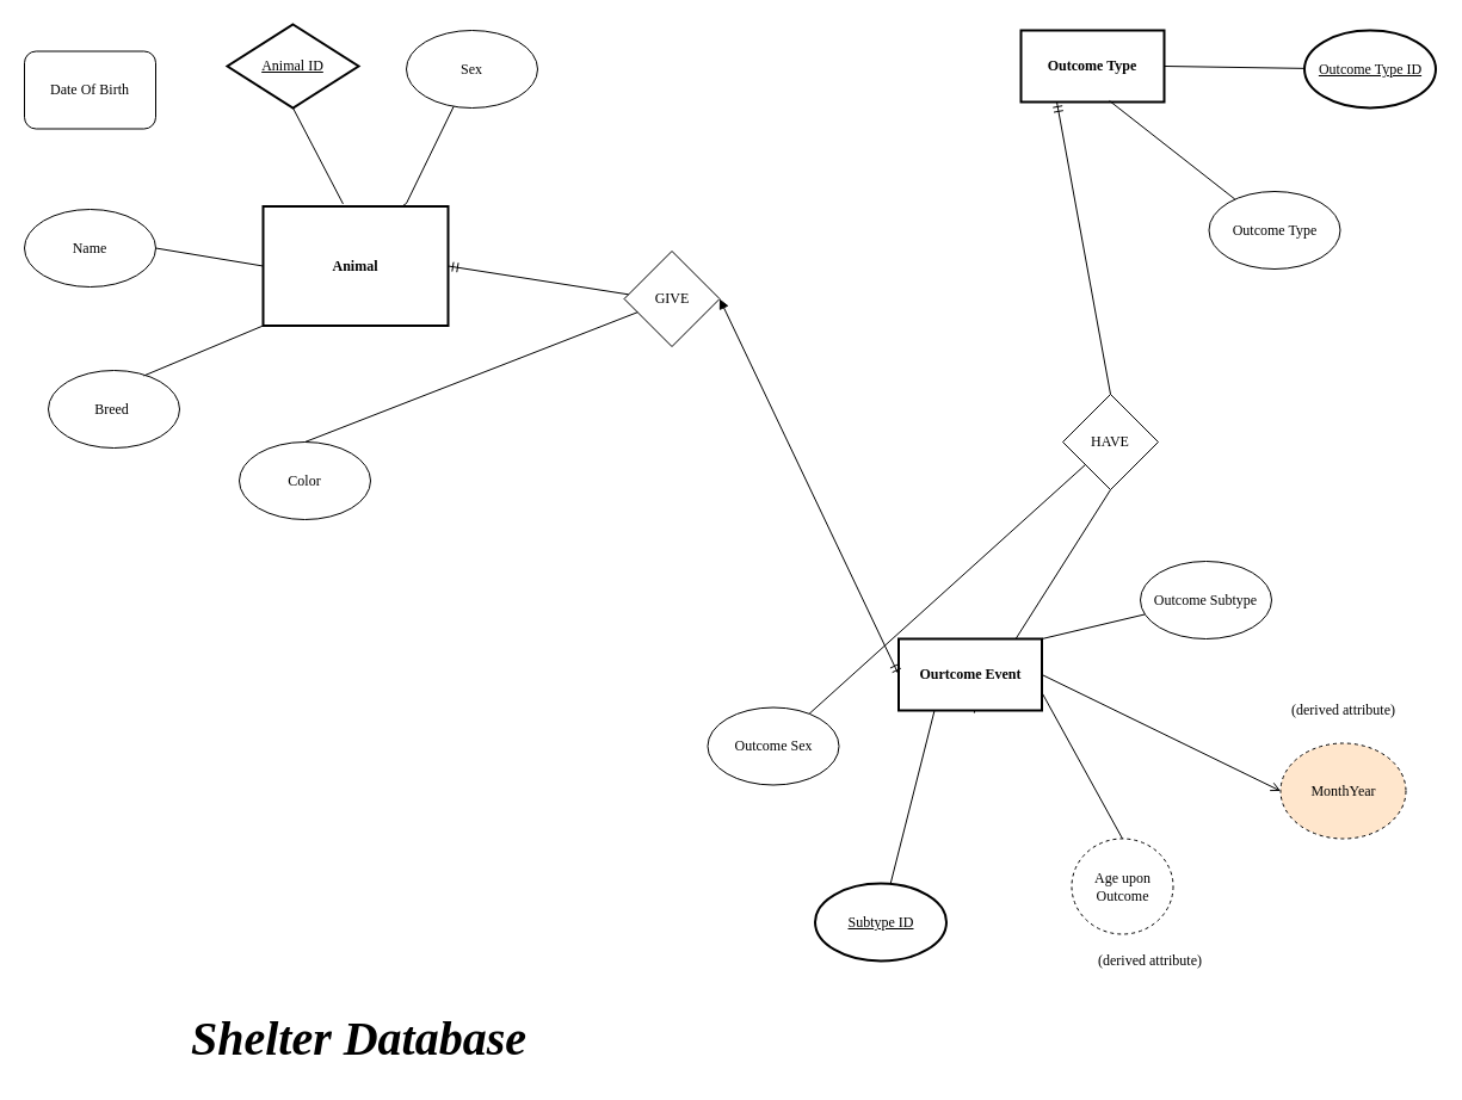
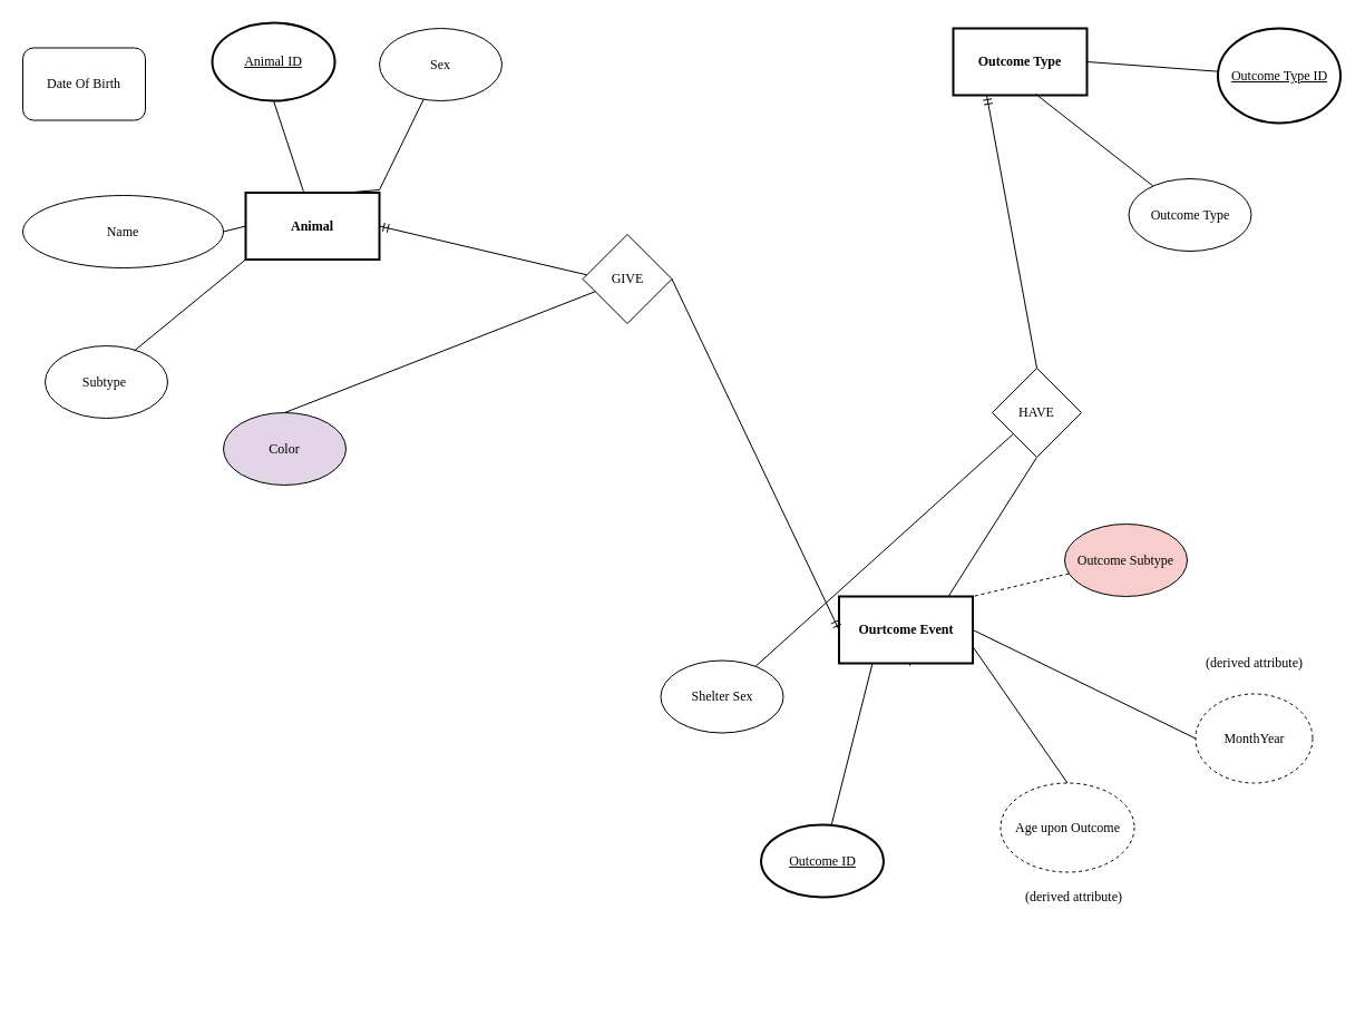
  <mxCell id="0" />
  <mxCell id="1" parent="0" />
  <mxCell id="2" value="" style="endArrow=none;html=1;rounded=0;exitX=0.5;exitY=1;exitDx=0;exitDy=0;entryX=0.5;entryY=1;entryDx=0;entryDy=0;startArrow=ERoneToMany;startFill=0;fontFamily=poppins;fontSource=https%3A%2F%2Ffonts.googleapis.com%2Fcss%3Ffamily%3Dpoppins;fontStyle=0" parent="1" source="6" target="8" edge="1"><mxGeometry width="50" height="50" relative="1" as="geometry"><mxPoint x="98.5" y="185" as="sourcePoint" /><mxPoint x="99" y="105" as="targetPoint" /></mxGeometry></mxCell>
- <mxCell id="3" value="&lt;span style=&quot;font-size: 40px;&quot;&gt;&lt;i&gt;Shelter Database&lt;/i&gt;&lt;/span&gt;" style="text;html=1;align=center;verticalAlign=middle;resizable=0;points=[];autosize=1;strokeColor=none;fillColor=none;fontFamily=poppins;fontSource=https%3A%2F%2Ffonts.googleapis.com%2Fcss%3Ffamily%3Dpoppins;fontStyle=1" parent="1" vertex="1"><mxGeometry x="110" y="840" width="380" height="60" as="geometry" /></mxCell>
- <mxCell id="4" value="Animal" style="rounded=0;whiteSpace=wrap;html=1;fontFamily=poppins;fontSource=https%3A%2F%2Ffonts.googleapis.com%2Fcss%3Ffamily%3Dpoppins;fontStyle=1;strokeWidth=2;" parent="1" vertex="1"><mxGeometry x="220" y="172.5" width="155" height="100" as="geometry" /></mxCell>
+ <mxCell id="4" value="Animal" style="rounded=0;whiteSpace=wrap;html=1;fontFamily=poppins;fontSource=https%3A%2F%2Ffonts.googleapis.com%2Fcss%3Ffamily%3Dpoppins;fontStyle=1;strokeWidth=2;" parent="1" vertex="1"><mxGeometry x="220" y="172.5" width="120" height="60" as="geometry" /></mxCell>
  <mxCell id="5" value="GIVE" style="rhombus;whiteSpace=wrap;html=1;fontFamily=poppins;fontSource=https%3A%2F%2Ffonts.googleapis.com%2Fcss%3Ffamily%3Dpoppins;fontStyle=0" parent="1" vertex="1"><mxGeometry x="522.5" y="210" width="80" height="80" as="geometry" /></mxCell>
  <mxCell id="6" value="Ourtcome Event" style="rounded=0;whiteSpace=wrap;html=1;fontFamily=poppins;fontSource=https%3A%2F%2Ffonts.googleapis.com%2Fcss%3Ffamily%3Dpoppins;fontStyle=1;strokeWidth=2;" parent="1" vertex="1"><mxGeometry x="752.5" y="535" width="120" height="60" as="geometry" /></mxCell>
  <mxCell id="7" value="Outcome Type" style="rounded=0;whiteSpace=wrap;html=1;fontFamily=poppins;fontSource=https%3A%2F%2Ffonts.googleapis.com%2Fcss%3Ffamily%3Dpoppins;fontStyle=1;strokeWidth=2;" parent="1" vertex="1"><mxGeometry x="855" y="25" width="120" height="60" as="geometry" /></mxCell>
  <mxCell id="8" value="HAVE" style="rhombus;whiteSpace=wrap;html=1;fontFamily=poppins;fontSource=https%3A%2F%2Ffonts.googleapis.com%2Fcss%3Ffamily%3Dpoppins;fontStyle=0" parent="1" vertex="1"><mxGeometry x="890" y="330" width="80" height="80" as="geometry" /></mxCell>
  <mxCell id="9" value="" style="endArrow=none;html=1;rounded=0;exitX=1;exitY=0.5;exitDx=0;exitDy=0;startArrow=ERmandOne;startFill=0;entryX=0.046;entryY=0.454;entryDx=0;entryDy=0;entryPerimeter=0;fontFamily=poppins;fontSource=https%3A%2F%2Ffonts.googleapis.com%2Fcss%3Ffamily%3Dpoppins;fontStyle=0" parent="1" source="4" target="5" edge="1"><mxGeometry width="50" height="50" relative="1" as="geometry"><mxPoint x="490" y="222.5" as="sourcePoint" /><mxPoint x="430" y="203" as="targetPoint" /></mxGeometry></mxCell>
- <mxCell id="10" value="" style="endArrow=block;html=1;rounded=0;exitX=0;exitY=0.5;exitDx=0;exitDy=0;startArrow=ERmandOne;startFill=0;entryX=1;entryY=0.5;entryDx=0;entryDy=0;fontFamily=poppins;fontSource=https%3A%2F%2Ffonts.googleapis.com%2Fcss%3Ffamily%3Dpoppins;fontStyle=0;" parent="1" source="6" target="5" edge="1"><mxGeometry width="50" height="50" relative="1" as="geometry"><mxPoint x="637.5" y="285" as="sourcePoint" /><mxPoint x="747.5" y="285" as="targetPoint" /></mxGeometry></mxCell>
+ <mxCell id="10" value="" style="endArrow=none;html=1;rounded=0;exitX=0;exitY=0.5;exitDx=0;exitDy=0;startArrow=ERmandOne;startFill=0;entryX=1;entryY=0.5;entryDx=0;entryDy=0;fontFamily=poppins;fontSource=https%3A%2F%2Ffonts.googleapis.com%2Fcss%3Ffamily%3Dpoppins;fontStyle=0" parent="1" source="6" target="5" edge="1"><mxGeometry width="50" height="50" relative="1" as="geometry"><mxPoint x="637.5" y="285" as="sourcePoint" /><mxPoint x="747.5" y="285" as="targetPoint" /></mxGeometry></mxCell>
  <mxCell id="11" value="" style="endArrow=none;html=1;rounded=0;exitX=0.25;exitY=1;exitDx=0;exitDy=0;startArrow=ERmandOne;startFill=0;entryX=0.5;entryY=0;entryDx=0;entryDy=0;fontFamily=poppins;fontSource=https%3A%2F%2Ffonts.googleapis.com%2Fcss%3Ffamily%3Dpoppins;fontStyle=0" parent="1" source="7" target="8" edge="1"><mxGeometry width="50" height="50" relative="1" as="geometry"><mxPoint x="747.5" y="359.38" as="sourcePoint" /><mxPoint x="857.5" y="359.38" as="targetPoint" /></mxGeometry></mxCell>
  <mxCell id="12" value="" style="endArrow=none;html=1;rounded=0;fontFamily=poppins;fontSource=https%3A%2F%2Ffonts.googleapis.com%2Fcss%3Ffamily%3Dpoppins;fontStyle=0;entryX=0.617;entryY=0.983;entryDx=0;entryDy=0;entryPerimeter=0;" parent="1" source="13" target="7" edge="1"><mxGeometry width="50" height="50" relative="1" as="geometry"><mxPoint x="1467.5" y="-61.25" as="sourcePoint" /><mxPoint x="1467.5" y="-191.25" as="targetPoint" /></mxGeometry></mxCell>
  <mxCell id="13" value="Outcome Type" style="ellipse;whiteSpace=wrap;html=1;fontFamily=poppins;fontSource=https%3A%2F%2Ffonts.googleapis.com%2Fcss%3Ffamily%3Dpoppins;fontStyle=0" parent="1" vertex="1"><mxGeometry x="1012.5" y="160" width="110" height="65" as="geometry" /></mxCell>
  <mxCell id="14" value="" style="endArrow=none;html=1;rounded=0;entryX=1;entryY=0.5;entryDx=0;entryDy=0;fontFamily=poppins;fontSource=https%3A%2F%2Ffonts.googleapis.com%2Fcss%3Ffamily%3Dpoppins;fontStyle=0" parent="1" source="15" target="7" edge="1"><mxGeometry width="50" height="50" relative="1" as="geometry"><mxPoint x="1642.5" y="-172.5" as="sourcePoint" /><mxPoint x="1642.5" y="-302.5" as="targetPoint" /></mxGeometry></mxCell>
- <mxCell id="15" value="&lt;u&gt;Outcome Type ID&lt;/u&gt;" style="ellipse;whiteSpace=wrap;html=1;fontFamily=poppins;fontSource=https%3A%2F%2Ffonts.googleapis.com%2Fcss%3Ffamily%3Dpoppins;fontStyle=0;strokeWidth=2;" parent="1" vertex="1"><mxGeometry x="1092.5" y="25" width="110" height="65" as="geometry" /></mxCell>
- <mxCell id="16" value="Age upon Outcome" style="ellipse;whiteSpace=wrap;html=1;dashed=1;fontFamily=poppins;fontSource=https%3A%2F%2Ffonts.googleapis.com%2Fcss%3Ffamily%3Dpoppins;fontStyle=0" parent="1" vertex="1"><mxGeometry x="897.5" y="702.5" width="85" height="80" as="geometry" /></mxCell>
+ <mxCell id="15" value="&lt;u&gt;Outcome Type ID&lt;/u&gt;" style="ellipse;whiteSpace=wrap;html=1;fontFamily=poppins;fontSource=https%3A%2F%2Ffonts.googleapis.com%2Fcss%3Ffamily%3Dpoppins;fontStyle=0;strokeWidth=2;" parent="1" vertex="1"><mxGeometry x="1092.5" y="25" width="110" height="85" as="geometry" /></mxCell>
+ <mxCell id="16" value="Age upon Outcome" style="ellipse;whiteSpace=wrap;html=1;dashed=1;fontFamily=poppins;fontSource=https%3A%2F%2Ffonts.googleapis.com%2Fcss%3Ffamily%3Dpoppins;fontStyle=0" parent="1" vertex="1"><mxGeometry x="897.5" y="702.5" width="120" height="80" as="geometry" /></mxCell>
  <mxCell id="17" value="" style="endArrow=none;html=1;rounded=0;exitX=1;exitY=0.75;exitDx=0;exitDy=0;entryX=0.5;entryY=0;entryDx=0;entryDy=0;fontFamily=poppins;fontSource=https%3A%2F%2Ffonts.googleapis.com%2Fcss%3Ffamily%3Dpoppins;fontStyle=0" parent="1" source="6" target="16" edge="1"><mxGeometry width="50" height="50" relative="1" as="geometry"><mxPoint x="917.5" y="305" as="sourcePoint" /><mxPoint x="792.5" y="115" as="targetPoint" /></mxGeometry></mxCell>
  <mxCell id="18" value="(derived attribute)" style="text;html=1;align=center;verticalAlign=middle;resizable=0;points=[];autosize=1;strokeColor=none;fillColor=none;fontFamily=poppins;fontSource=https%3A%2F%2Ffonts.googleapis.com%2Fcss%3Ffamily%3Dpoppins;fontStyle=0" parent="1" vertex="1"><mxGeometry x="897.5" y="790" width="130" height="30" as="geometry" /></mxCell>
- <mxCell id="19" value="MonthYear" style="ellipse;whiteSpace=wrap;html=1;dashed=1;fontFamily=poppins;fontSource=https%3A%2F%2Ffonts.googleapis.com%2Fcss%3Ffamily%3Dpoppins;fontStyle=0;fillColor=#ffe6cc;" parent="1" vertex="1"><mxGeometry x="1072.5" y="622.5" width="105" height="80" as="geometry" /></mxCell>
- <mxCell id="20" value="" style="endArrow=open;html=1;rounded=0;exitX=1;exitY=0.5;exitDx=0;exitDy=0;entryX=0;entryY=0.5;entryDx=0;entryDy=0;fontFamily=poppins;fontSource=https%3A%2F%2Ffonts.googleapis.com%2Fcss%3Ffamily%3Dpoppins;fontStyle=0;" parent="1" source="6" target="19" edge="1"><mxGeometry width="50" height="50" relative="1" as="geometry"><mxPoint x="997.5" y="205" as="sourcePoint" /><mxPoint x="872.5" y="15" as="targetPoint" /></mxGeometry></mxCell>
+ <mxCell id="19" value="MonthYear" style="ellipse;whiteSpace=wrap;html=1;dashed=1;fontFamily=poppins;fontSource=https%3A%2F%2Ffonts.googleapis.com%2Fcss%3Ffamily%3Dpoppins;fontStyle=0" parent="1" vertex="1"><mxGeometry x="1072.5" y="622.5" width="105" height="80" as="geometry" /></mxCell>
+ <mxCell id="20" value="" style="endArrow=none;html=1;rounded=0;exitX=1;exitY=0.5;exitDx=0;exitDy=0;entryX=0;entryY=0.5;entryDx=0;entryDy=0;fontFamily=poppins;fontSource=https%3A%2F%2Ffonts.googleapis.com%2Fcss%3Ffamily%3Dpoppins;fontStyle=0" parent="1" source="6" target="19" edge="1"><mxGeometry width="50" height="50" relative="1" as="geometry"><mxPoint x="997.5" y="205" as="sourcePoint" /><mxPoint x="872.5" y="15" as="targetPoint" /></mxGeometry></mxCell>
  <mxCell id="21" value="(derived attribute)" style="text;html=1;align=center;verticalAlign=middle;resizable=0;points=[];autosize=1;strokeColor=none;fillColor=none;fontFamily=poppins;fontSource=https%3A%2F%2Ffonts.googleapis.com%2Fcss%3Ffamily%3Dpoppins;fontStyle=0" parent="1" vertex="1"><mxGeometry x="1060" y="580" width="130" height="30" as="geometry" /></mxCell>
- <mxCell id="22" value="" style="endArrow=none;html=1;rounded=0;entryX=1;entryY=0;entryDx=0;entryDy=0;fontFamily=poppins;fontSource=https%3A%2F%2Ffonts.googleapis.com%2Fcss%3Ffamily%3Dpoppins;fontStyle=0" parent="1" source="23" target="6" edge="1"><mxGeometry width="50" height="50" relative="1" as="geometry"><mxPoint x="1052.5" y="183.75" as="sourcePoint" /><mxPoint x="937.5" y="135" as="targetPoint" /></mxGeometry></mxCell>
- <mxCell id="23" value="Outcome Subtype" style="ellipse;whiteSpace=wrap;html=1;fontFamily=poppins;fontSource=https%3A%2F%2Ffonts.googleapis.com%2Fcss%3Ffamily%3Dpoppins;fontStyle=0" parent="1" vertex="1"><mxGeometry x="955" y="470" width="110" height="65" as="geometry" /></mxCell>
+ <mxCell id="22" value="" style="endArrow=none;html=1;rounded=0;entryX=1;entryY=0;entryDx=0;entryDy=0;fontFamily=poppins;fontSource=https%3A%2F%2Ffonts.googleapis.com%2Fcss%3Ffamily%3Dpoppins;fontStyle=0;dashed=1;" parent="1" source="23" target="6" edge="1"><mxGeometry width="50" height="50" relative="1" as="geometry"><mxPoint x="1052.5" y="183.75" as="sourcePoint" /><mxPoint x="937.5" y="135" as="targetPoint" /></mxGeometry></mxCell>
+ <mxCell id="23" value="Outcome Subtype" style="ellipse;whiteSpace=wrap;html=1;fontFamily=poppins;fontSource=https%3A%2F%2Ffonts.googleapis.com%2Fcss%3Ffamily%3Dpoppins;fontStyle=0;fillColor=#f8cecc;" parent="1" vertex="1"><mxGeometry x="955" y="470" width="110" height="65" as="geometry" /></mxCell>
  <mxCell id="24" value="" style="endArrow=none;html=1;rounded=0;fontFamily=poppins;fontSource=https%3A%2F%2Ffonts.googleapis.com%2Fcss%3Ffamily%3Dpoppins;fontStyle=0;entryX=0.25;entryY=1;entryDx=0;entryDy=0;" parent="1" source="25" target="6" edge="1"><mxGeometry width="50" height="50" relative="1" as="geometry"><mxPoint x="752.5" y="123.75" as="sourcePoint" /><mxPoint x="802.5" y="250" as="targetPoint" /></mxGeometry></mxCell>
- <mxCell id="25" value="&lt;u&gt;Subtype ID&lt;/u&gt;" style="ellipse;whiteSpace=wrap;html=1;fontFamily=poppins;fontSource=https%3A%2F%2Ffonts.googleapis.com%2Fcss%3Ffamily%3Dpoppins;fontStyle=0;strokeWidth=2;" parent="1" vertex="1"><mxGeometry x="682.5" y="740" width="110" height="65" as="geometry" /></mxCell>
+ <mxCell id="25" value="&lt;u&gt;Outcome ID&lt;/u&gt;" style="ellipse;whiteSpace=wrap;html=1;fontFamily=poppins;fontSource=https%3A%2F%2Ffonts.googleapis.com%2Fcss%3Ffamily%3Dpoppins;fontStyle=0;strokeWidth=2;" parent="1" vertex="1"><mxGeometry x="682.5" y="740" width="110" height="65" as="geometry" /></mxCell>
  <mxCell id="26" value="" style="endArrow=none;html=1;rounded=0;fontFamily=poppins;fontSource=https%3A%2F%2Ffonts.googleapis.com%2Fcss%3Ffamily%3Dpoppins;fontStyle=0;" parent="1" source="27" target="8" edge="1"><mxGeometry width="50" height="50" relative="1" as="geometry"><mxPoint x="697.5" y="396.25" as="sourcePoint" /><mxPoint x="787.5" y="395" as="targetPoint" /></mxGeometry></mxCell>
- <mxCell id="27" value="Outcome Sex" style="ellipse;whiteSpace=wrap;html=1;fontFamily=poppins;fontSource=https%3A%2F%2Ffonts.googleapis.com%2Fcss%3Ffamily%3Dpoppins;fontStyle=0" parent="1" vertex="1"><mxGeometry x="592.5" y="592.5" width="110" height="65" as="geometry" /></mxCell>
- <mxCell id="28" value="Breed&amp;nbsp;" style="ellipse;whiteSpace=wrap;html=1;fontFamily=poppins;fontSource=https%3A%2F%2Ffonts.googleapis.com%2Fcss%3Ffamily%3Dpoppins;fontStyle=0" parent="1" vertex="1"><mxGeometry x="40" y="310" width="110" height="65" as="geometry" /></mxCell>
+ <mxCell id="27" value="Shelter Sex" style="ellipse;whiteSpace=wrap;html=1;fontFamily=poppins;fontSource=https%3A%2F%2Ffonts.googleapis.com%2Fcss%3Ffamily%3Dpoppins;fontStyle=0" parent="1" vertex="1"><mxGeometry x="592.5" y="592.5" width="110" height="65" as="geometry" /></mxCell>
+ <mxCell id="28" value="Subtype&amp;nbsp;" style="ellipse;whiteSpace=wrap;html=1;fontFamily=poppins;fontSource=https%3A%2F%2Ffonts.googleapis.com%2Fcss%3Ffamily%3Dpoppins;fontStyle=0" parent="1" vertex="1"><mxGeometry x="40" y="310" width="110" height="65" as="geometry" /></mxCell>
  <mxCell id="29" value="" style="endArrow=none;html=1;rounded=0;exitX=0.727;exitY=0.069;exitDx=0;exitDy=0;fontFamily=poppins;fontSource=https%3A%2F%2Ffonts.googleapis.com%2Fcss%3Ffamily%3Dpoppins;fontStyle=0;exitPerimeter=0;entryX=0;entryY=1;entryDx=0;entryDy=0;" parent="1" source="28" target="4" edge="1"><mxGeometry width="50" height="50" relative="1" as="geometry"><mxPoint x="180" y="289.5" as="sourcePoint" /><mxPoint x="240" y="232.5" as="targetPoint" /></mxGeometry></mxCell>
- <mxCell id="30" value="Color" style="ellipse;whiteSpace=wrap;html=1;fontFamily=poppins;fontSource=https%3A%2F%2Ffonts.googleapis.com%2Fcss%3Ffamily%3Dpoppins;fontStyle=0" parent="1" vertex="1"><mxGeometry x="200" y="370" width="110" height="65" as="geometry" /></mxCell>
+ <mxCell id="30" value="Color" style="ellipse;whiteSpace=wrap;html=1;fontFamily=poppins;fontSource=https%3A%2F%2Ffonts.googleapis.com%2Fcss%3Ffamily%3Dpoppins;fontStyle=0;fillColor=#e1d5e7;" parent="1" vertex="1"><mxGeometry x="200" y="370" width="110" height="65" as="geometry" /></mxCell>
  <mxCell id="31" value="" style="endArrow=none;html=1;rounded=0;exitX=0.5;exitY=0;exitDx=0;exitDy=0;fontFamily=poppins;fontSource=https%3A%2F%2Ffonts.googleapis.com%2Fcss%3Ffamily%3Dpoppins;fontStyle=0;" parent="1" source="30" target="5" edge="1"><mxGeometry width="50" height="50" relative="1" as="geometry"><mxPoint x="300" y="289.5" as="sourcePoint" /><mxPoint x="360" y="232.5" as="targetPoint" /></mxGeometry></mxCell>
- <mxCell id="32" value="Name" style="ellipse;whiteSpace=wrap;html=1;fontFamily=poppins;fontSource=https%3A%2F%2Ffonts.googleapis.com%2Fcss%3Ffamily%3Dpoppins;fontStyle=0" parent="1" vertex="1"><mxGeometry x="20" y="175" width="110" height="65" as="geometry" /></mxCell>
+ <mxCell id="32" value="Name" style="ellipse;whiteSpace=wrap;html=1;fontFamily=poppins;fontSource=https%3A%2F%2Ffonts.googleapis.com%2Fcss%3Ffamily%3Dpoppins;fontStyle=0" parent="1" vertex="1"><mxGeometry x="20" y="175" width="180" height="65" as="geometry" /></mxCell>
  <mxCell id="33" value="" style="endArrow=none;html=1;rounded=0;exitX=1;exitY=0.5;exitDx=0;exitDy=0;entryX=0;entryY=0.5;entryDx=0;entryDy=0;fontFamily=poppins;fontSource=https%3A%2F%2Ffonts.googleapis.com%2Fcss%3Ffamily%3Dpoppins;fontStyle=0" parent="1" source="32" target="4" edge="1"><mxGeometry width="50" height="50" relative="1" as="geometry"><mxPoint x="130" y="206.25" as="sourcePoint" /><mxPoint x="240" y="199" as="targetPoint" /></mxGeometry></mxCell>
  <mxCell id="34" value="Sex" style="ellipse;whiteSpace=wrap;html=1;fontFamily=poppins;fontSource=https%3A%2F%2Ffonts.googleapis.com%2Fcss%3Ffamily%3Dpoppins;fontStyle=0" parent="1" vertex="1"><mxGeometry x="340" y="25" width="110" height="65" as="geometry" /></mxCell>
  <mxCell id="35" value="" style="endArrow=none;html=1;rounded=0;entryX=0.75;entryY=0;entryDx=0;entryDy=0;fontFamily=poppins;fontSource=https%3A%2F%2Ffonts.googleapis.com%2Fcss%3Ffamily%3Dpoppins;fontStyle=0" parent="1" source="34" target="4" edge="1"><mxGeometry width="50" height="50" relative="1" as="geometry"><mxPoint x="420" y="117.5" as="sourcePoint" /><mxPoint x="360" y="173.5" as="targetPoint" /><Array as="points"><mxPoint x="340" y="170" /></Array></mxGeometry></mxCell>
  <mxCell id="36" value="Date Of Birth" style="whiteSpace=wrap;html=1;fontFamily=poppins;fontSource=https%3A%2F%2Ffonts.googleapis.com%2Fcss%3Ffamily%3Dpoppins;fontStyle=0;rounded=1;" parent="1" vertex="1"><mxGeometry x="20" y="42.5" width="110" height="65" as="geometry" /></mxCell>
- <mxCell id="37" value="&lt;u&gt;Animal ID&lt;/u&gt;" style="rhombus;whiteSpace=wrap;html=1;fontFamily=poppins;fontSource=https%3A%2F%2Ffonts.googleapis.com%2Fcss%3Ffamily%3Dpoppins;fontStyle=0;strokeWidth=2;" parent="1" vertex="1"><mxGeometry x="190" y="20" width="110" height="70" as="geometry" /></mxCell>
+ <mxCell id="37" value="&lt;u&gt;Animal ID&lt;/u&gt;" style="ellipse;whiteSpace=wrap;html=1;fontFamily=poppins;fontSource=https%3A%2F%2Ffonts.googleapis.com%2Fcss%3Ffamily%3Dpoppins;fontStyle=0;strokeWidth=2;" parent="1" vertex="1"><mxGeometry x="190" y="20" width="110" height="70" as="geometry" /></mxCell>
  <mxCell id="38" value="" style="endArrow=none;html=1;rounded=0;exitX=0.5;exitY=1;exitDx=0;exitDy=0;entryX=0.432;entryY=-0.021;entryDx=0;entryDy=0;entryPerimeter=0;fontFamily=poppins;fontSource=https%3A%2F%2Ffonts.googleapis.com%2Fcss%3Ffamily%3Dpoppins;fontStyle=0" parent="1" source="37" target="4" edge="1"><mxGeometry width="50" height="50" relative="1" as="geometry"><mxPoint x="320" y="117.74" as="sourcePoint" /><mxPoint x="247" y="173.74" as="targetPoint" /></mxGeometry></mxCell>
